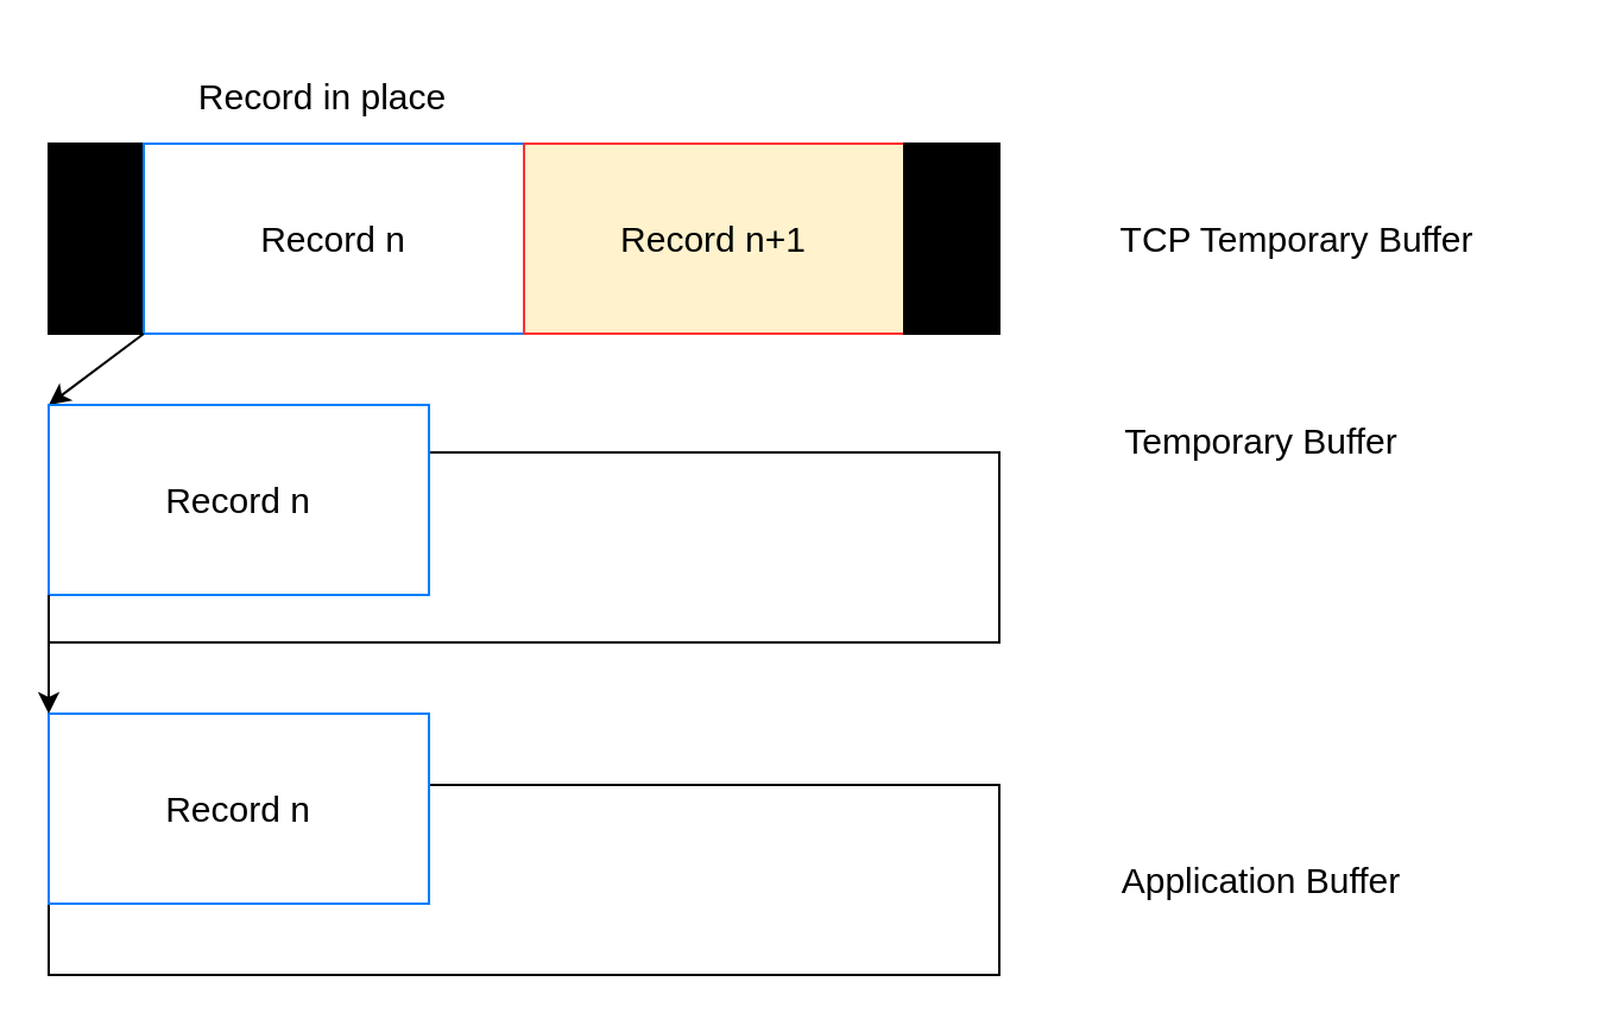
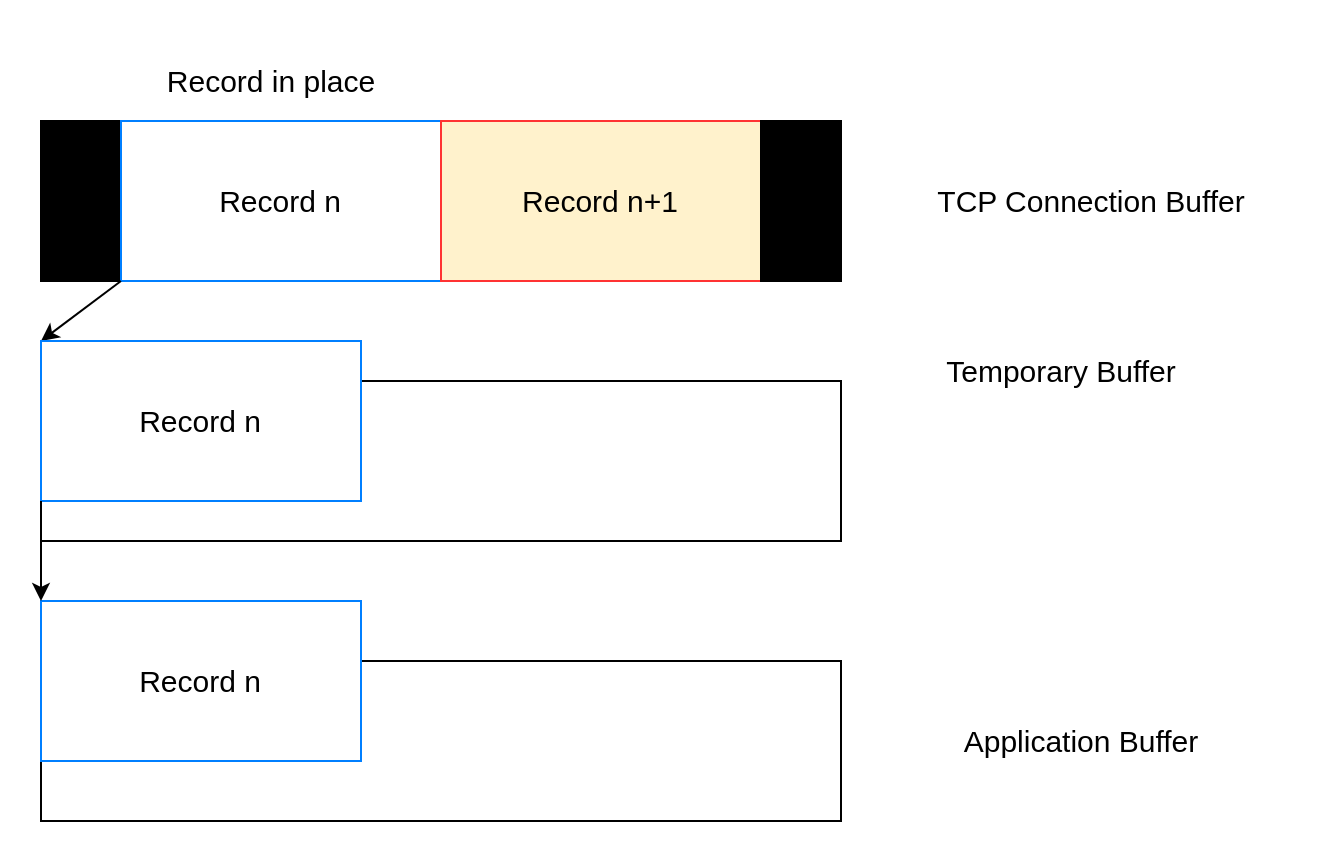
  <mxCell id="0" />
  <mxCell id="1" parent="0" />
  <mxCell id="2" value="" style="rounded=0;whiteSpace=wrap;html=1;" vertex="1" parent="1"><mxGeometry x="20" y="190" width="400" height="80" as="geometry" /></mxCell>
  <mxCell id="3" value="&lt;font style=&quot;font-size: 15px;&quot;&gt;Temporary Buffer&lt;/font&gt;" style="text;html=1;align=center;verticalAlign=middle;resizable=0;points=[];autosize=1;strokeColor=none;fillColor=none;" vertex="1" parent="1"><mxGeometry x="450" y="165" width="160" height="40" as="geometry" /></mxCell>
  <mxCell id="4" value="" style="rounded=0;whiteSpace=wrap;html=1;fillColor=#000000;" vertex="1" parent="1"><mxGeometry x="20" y="60" width="40" height="80" as="geometry" /></mxCell>
  <mxCell id="5" value="&lt;font style=&quot;font-size: 15px;&quot;&gt;Record n&lt;/font&gt;" style="rounded=0;whiteSpace=wrap;html=1;strokeColor=#007FFF;" vertex="1" parent="1"><mxGeometry x="60" y="60" width="160" height="80" as="geometry" /></mxCell>
  <mxCell id="6" value="&lt;font style=&quot;font-size: 15px;&quot;&gt;Record n+1&lt;/font&gt;" style="rounded=0;whiteSpace=wrap;html=1;strokeColor=#FF3333;fillColor=#fff2cc;" vertex="1" parent="1"><mxGeometry x="220" y="60" width="160" height="80" as="geometry" /></mxCell>
  <mxCell id="7" value="" style="rounded=0;whiteSpace=wrap;html=1;fillColor=#000000;" vertex="1" parent="1"><mxGeometry x="380" y="60" width="40" height="80" as="geometry" /></mxCell>
- <mxCell id="8" value="&lt;font style=&quot;font-size: 15px;&quot;&gt;TCP Temporary Buffer&lt;/font&gt;" style="text;html=1;align=center;verticalAlign=middle;resizable=0;points=[];autosize=1;strokeColor=none;fillColor=none;" vertex="1" parent="1"><mxGeometry x="440" y="80" width="210" height="40" as="geometry" /></mxCell>
+ <mxCell id="8" value="&lt;font style=&quot;font-size: 15px;&quot;&gt;TCP Connection Buffer&lt;/font&gt;" style="text;html=1;align=center;verticalAlign=middle;resizable=0;points=[];autosize=1;strokeColor=none;fillColor=none;" vertex="1" parent="1"><mxGeometry x="440" y="80" width="210" height="40" as="geometry" /></mxCell>
  <mxCell id="9" value="" style="endArrow=classic;html=1;rounded=0;entryX=0;entryY=0;entryDx=0;entryDy=0;" edge="1" parent="1" target="10"><mxGeometry width="50" height="50" relative="1" as="geometry"><mxPoint x="60" y="140" as="sourcePoint" /><mxPoint x="110" y="90" as="targetPoint" /></mxGeometry></mxCell>
  <mxCell id="10" value="&lt;font style=&quot;font-size: 15px;&quot;&gt;Record n&lt;/font&gt;" style="rounded=0;whiteSpace=wrap;html=1;strokeColor=#007FFF;" vertex="1" parent="1"><mxGeometry x="20" y="170" width="160" height="80" as="geometry" /></mxCell>
  <mxCell id="11" value="&lt;font style=&quot;font-size: 15px;&quot;&gt;Record in place&lt;/font&gt;" style="text;html=1;align=center;verticalAlign=middle;resizable=0;points=[];autosize=1;strokeColor=none;fillColor=none;" vertex="1" parent="1"><mxGeometry x="60" y="20" width="150" height="40" as="geometry" /></mxCell>
  <mxCell id="12" value="" style="rounded=0;whiteSpace=wrap;html=1;" vertex="1" parent="1"><mxGeometry x="20" y="330" width="400" height="80" as="geometry" /></mxCell>
  <mxCell id="13" value="&lt;font style=&quot;font-size: 15px;&quot;&gt;Record n&lt;/font&gt;" style="rounded=0;whiteSpace=wrap;html=1;strokeColor=#007FFF;" vertex="1" parent="1"><mxGeometry x="20" y="300" width="160" height="80" as="geometry" /></mxCell>
  <mxCell id="14" value="" style="endArrow=classic;html=1;rounded=0;entryX=0;entryY=0;entryDx=0;entryDy=0;exitX=0;exitY=1;exitDx=0;exitDy=0;" edge="1" parent="1" source="10" target="13"><mxGeometry width="50" height="50" relative="1" as="geometry"><mxPoint x="60" y="300" as="sourcePoint" /><mxPoint x="20" y="430" as="targetPoint" /></mxGeometry></mxCell>
- <mxCell id="15" value="&lt;font style=&quot;font-size: 15px;&quot;&gt;Application Buffer&lt;/font&gt;" style="text;html=1;align=center;verticalAlign=middle;resizable=0;points=[];autosize=1;strokeColor=none;fillColor=none;" vertex="1" parent="1"><mxGeometry x="450" y="350" width="160" height="40" as="geometry" /></mxCell>
+ <mxCell id="15" value="&lt;font style=&quot;font-size: 15px;&quot;&gt;Application Buffer&lt;/font&gt;" style="text;html=1;align=center;verticalAlign=middle;resizable=0;points=[];autosize=1;strokeColor=none;fillColor=none;" vertex="1" parent="1"><mxGeometry x="460" y="350" width="160" height="40" as="geometry" /></mxCell>
